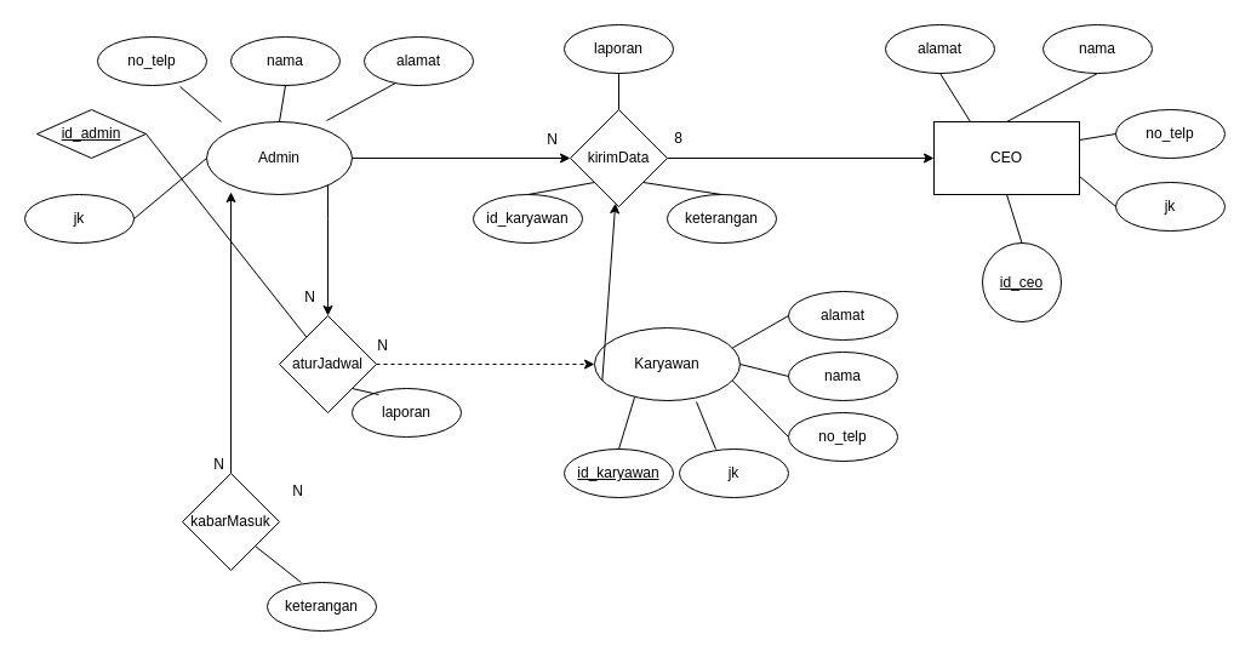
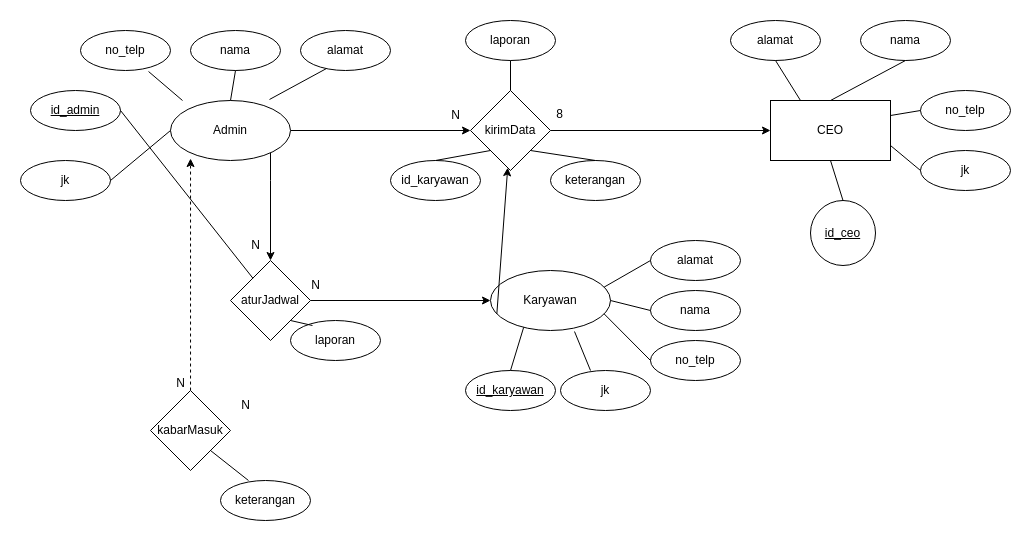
  <mxCell id="0" />
  <mxCell id="1" parent="0" />
  <mxCell id="2" style="edgeStyle=orthogonalEdgeStyle;rounded=0;orthogonalLoop=1;jettySize=auto;html=1;entryX=0.5;entryY=0;entryDx=0;entryDy=0;" edge="1" parent="1" source="4" target="15"><mxGeometry relative="1" as="geometry"><Array as="points"><mxPoint x="270" y="180" /><mxPoint x="270" y="180" /></Array></mxGeometry></mxCell>
  <mxCell id="3" style="edgeStyle=orthogonalEdgeStyle;rounded=0;orthogonalLoop=1;jettySize=auto;html=1;entryX=0;entryY=0.5;entryDx=0;entryDy=0;" edge="1" parent="1" source="4" target="24"><mxGeometry relative="1" as="geometry" /></mxCell>
  <mxCell id="4" value="Admin" style="ellipse;whiteSpace=wrap;html=1;" vertex="1" parent="1"><mxGeometry x="170" y="100" width="120" height="60" as="geometry" /></mxCell>
  <mxCell id="5" value="Karyawan" style="ellipse;whiteSpace=wrap;html=1;" vertex="1" parent="1"><mxGeometry x="490" y="270" width="120" height="60" as="geometry" /></mxCell>
  <mxCell id="6" value="CEO" style="rounded=0;whiteSpace=wrap;html=1;" vertex="1" parent="1"><mxGeometry x="770" y="100" width="120" height="60" as="geometry" /></mxCell>
  <mxCell id="7" value="jk" style="ellipse;whiteSpace=wrap;html=1;" vertex="1" parent="1"><mxGeometry x="20" y="160" width="90" height="40" as="geometry" /></mxCell>
- <mxCell id="8" value="&lt;u&gt;id_admin&lt;/u&gt;" style="rhombus;whiteSpace=wrap;html=1;" vertex="1" parent="1"><mxGeometry x="30" y="90" width="90" height="40" as="geometry" /></mxCell>
+ <mxCell id="8" value="&lt;u&gt;id_admin&lt;/u&gt;" style="ellipse;whiteSpace=wrap;html=1;" vertex="1" parent="1"><mxGeometry x="30" y="90" width="90" height="40" as="geometry" /></mxCell>
  <mxCell id="9" value="no_telp" style="ellipse;whiteSpace=wrap;html=1;" vertex="1" parent="1"><mxGeometry x="80" y="30" width="90" height="40" as="geometry" /></mxCell>
  <mxCell id="10" value="nama" style="ellipse;whiteSpace=wrap;html=1;" vertex="1" parent="1"><mxGeometry x="190" y="30" width="90" height="40" as="geometry" /></mxCell>
  <mxCell id="11" value="alamat" style="ellipse;whiteSpace=wrap;html=1;" vertex="1" parent="1"><mxGeometry x="300" y="30" width="90" height="40" as="geometry" /></mxCell>
- <mxCell id="12" style="edgeStyle=orthogonalEdgeStyle;rounded=0;orthogonalLoop=1;jettySize=auto;html=1;entryX=0.167;entryY=0.967;entryDx=0;entryDy=0;entryPerimeter=0;" edge="1" parent="1" source="13" target="4"><mxGeometry relative="1" as="geometry" /></mxCell>
+ <mxCell id="12" style="edgeStyle=orthogonalEdgeStyle;rounded=0;orthogonalLoop=1;jettySize=auto;html=1;entryX=0.167;entryY=0.967;entryDx=0;entryDy=0;entryPerimeter=0;dashed=1;" edge="1" parent="1" source="13" target="4"><mxGeometry relative="1" as="geometry" /></mxCell>
  <mxCell id="13" value="kabarMasuk" style="rhombus;whiteSpace=wrap;html=1;" vertex="1" parent="1"><mxGeometry x="150" y="390" width="80" height="80" as="geometry" /></mxCell>
- <mxCell id="14" style="edgeStyle=orthogonalEdgeStyle;rounded=0;orthogonalLoop=1;jettySize=auto;html=1;entryX=0;entryY=0.5;entryDx=0;entryDy=0;dashed=1;" edge="1" parent="1" source="15" target="5"><mxGeometry relative="1" as="geometry" /></mxCell>
+ <mxCell id="14" style="edgeStyle=orthogonalEdgeStyle;rounded=0;orthogonalLoop=1;jettySize=auto;html=1;entryX=0;entryY=0.5;entryDx=0;entryDy=0;" edge="1" parent="1" source="15" target="5"><mxGeometry relative="1" as="geometry" /></mxCell>
  <mxCell id="15" value="aturJadwal" style="rhombus;whiteSpace=wrap;html=1;" vertex="1" parent="1"><mxGeometry x="230" y="260" width="80" height="80" as="geometry" /></mxCell>
  <mxCell id="16" value="keterangan" style="ellipse;whiteSpace=wrap;html=1;" vertex="1" parent="1"><mxGeometry x="220" y="480" width="90" height="40" as="geometry" /></mxCell>
  <mxCell id="17" value="&lt;u&gt;id_karyawan&lt;/u&gt;" style="ellipse;whiteSpace=wrap;html=1;" vertex="1" parent="1"><mxGeometry x="465" y="370" width="90" height="40" as="geometry" /></mxCell>
  <mxCell id="18" value="laporan" style="ellipse;whiteSpace=wrap;html=1;" vertex="1" parent="1"><mxGeometry x="290" y="320" width="90" height="40" as="geometry" /></mxCell>
  <mxCell id="19" value="jk" style="ellipse;whiteSpace=wrap;html=1;" vertex="1" parent="1"><mxGeometry x="560" y="370" width="90" height="40" as="geometry" /></mxCell>
  <mxCell id="20" value="no_telp" style="ellipse;whiteSpace=wrap;html=1;" vertex="1" parent="1"><mxGeometry x="650" y="340" width="90" height="40" as="geometry" /></mxCell>
  <mxCell id="21" value="nama" style="ellipse;whiteSpace=wrap;html=1;" vertex="1" parent="1"><mxGeometry x="650" y="290" width="90" height="40" as="geometry" /></mxCell>
  <mxCell id="22" value="alamat" style="ellipse;whiteSpace=wrap;html=1;" vertex="1" parent="1"><mxGeometry x="650" y="240" width="90" height="40" as="geometry" /></mxCell>
  <mxCell id="23" style="edgeStyle=orthogonalEdgeStyle;rounded=0;orthogonalLoop=1;jettySize=auto;html=1;entryX=0;entryY=0.5;entryDx=0;entryDy=0;" edge="1" parent="1" source="24" target="6"><mxGeometry relative="1" as="geometry" /></mxCell>
  <mxCell id="24" value="kirimData" style="rhombus;whiteSpace=wrap;html=1;" vertex="1" parent="1"><mxGeometry x="470" y="90" width="80" height="80" as="geometry" /></mxCell>
  <mxCell id="25" value="id_karyawan" style="ellipse;whiteSpace=wrap;html=1;" vertex="1" parent="1"><mxGeometry x="390" y="160" width="90" height="40" as="geometry" /></mxCell>
  <mxCell id="26" value="laporan" style="ellipse;whiteSpace=wrap;html=1;" vertex="1" parent="1"><mxGeometry x="465" y="20" width="90" height="40" as="geometry" /></mxCell>
  <mxCell id="27" value="keterangan" style="ellipse;whiteSpace=wrap;html=1;" vertex="1" parent="1"><mxGeometry x="550" y="160" width="90" height="40" as="geometry" /></mxCell>
  <mxCell id="28" value="&lt;u&gt;id_ceo&lt;/u&gt;" style="ellipse;whiteSpace=wrap;html=1;" vertex="1" parent="1"><mxGeometry x="810" y="200" width="65" height="65" as="geometry" /></mxCell>
  <mxCell id="29" value="jk" style="ellipse;whiteSpace=wrap;html=1;" vertex="1" parent="1"><mxGeometry x="920" y="150" width="90" height="40" as="geometry" /></mxCell>
  <mxCell id="30" value="no_telp" style="ellipse;whiteSpace=wrap;html=1;" vertex="1" parent="1"><mxGeometry x="920" y="90" width="90" height="40" as="geometry" /></mxCell>
  <mxCell id="31" value="nama" style="ellipse;whiteSpace=wrap;html=1;" vertex="1" parent="1"><mxGeometry x="860" y="20" width="90" height="40" as="geometry" /></mxCell>
  <mxCell id="32" value="alamat" style="ellipse;whiteSpace=wrap;html=1;" vertex="1" parent="1"><mxGeometry x="730" y="20" width="90" height="40" as="geometry" /></mxCell>
  <mxCell id="33" value="" style="endArrow=none;html=1;rounded=0;exitX=1;exitY=0.5;exitDx=0;exitDy=0;entryX=0;entryY=0.5;entryDx=0;entryDy=0;" edge="1" parent="1" source="7" target="4"><mxGeometry width="50" height="50" relative="1" as="geometry"><mxPoint x="120" y="260" as="sourcePoint" /><mxPoint x="170" y="210" as="targetPoint" /></mxGeometry></mxCell>
  <mxCell id="34" value="" style="endArrow=none;html=1;rounded=0;exitX=1;exitY=0.5;exitDx=0;exitDy=0;" edge="1" parent="1" source="8" target="15"><mxGeometry width="50" height="50" relative="1" as="geometry"><mxPoint x="110" y="140" as="sourcePoint" /><mxPoint x="170" y="90" as="targetPoint" /></mxGeometry></mxCell>
  <mxCell id="35" value="" style="endArrow=none;html=1;rounded=0;exitX=0.756;exitY=1.025;exitDx=0;exitDy=0;exitPerimeter=0;entryX=0.1;entryY=0;entryDx=0;entryDy=0;entryPerimeter=0;" edge="1" parent="1" source="9" target="4"><mxGeometry width="50" height="50" relative="1" as="geometry"><mxPoint x="120" y="190" as="sourcePoint" /><mxPoint x="180" y="80" as="targetPoint" /></mxGeometry></mxCell>
  <mxCell id="36" value="" style="endArrow=none;html=1;rounded=0;exitX=0.5;exitY=1;exitDx=0;exitDy=0;entryX=0.5;entryY=0;entryDx=0;entryDy=0;" edge="1" parent="1" source="10" target="4"><mxGeometry width="50" height="50" relative="1" as="geometry"><mxPoint x="130" y="200" as="sourcePoint" /><mxPoint x="190" y="150" as="targetPoint" /></mxGeometry></mxCell>
  <mxCell id="37" value="" style="endArrow=none;html=1;rounded=0;exitX=0.825;exitY=-0.017;exitDx=0;exitDy=0;entryX=0.289;entryY=0.95;entryDx=0;entryDy=0;exitPerimeter=0;entryPerimeter=0;" edge="1" parent="1" source="4" target="11"><mxGeometry width="50" height="50" relative="1" as="geometry"><mxPoint x="140" y="210" as="sourcePoint" /><mxPoint x="200" y="160" as="targetPoint" /></mxGeometry></mxCell>
  <mxCell id="38" value="" style="endArrow=none;html=1;rounded=0;exitX=1;exitY=1;exitDx=0;exitDy=0;entryX=0.311;entryY=0;entryDx=0;entryDy=0;entryPerimeter=0;" edge="1" parent="1" source="13" target="16"><mxGeometry width="50" height="50" relative="1" as="geometry"><mxPoint x="210" y="440" as="sourcePoint" /><mxPoint x="270" y="390" as="targetPoint" /></mxGeometry></mxCell>
  <mxCell id="39" value="" style="endArrow=none;html=1;rounded=0;exitX=1;exitY=1;exitDx=0;exitDy=0;entryX=0.244;entryY=0.125;entryDx=0;entryDy=0;entryPerimeter=0;" edge="1" parent="1" source="15" target="18"><mxGeometry width="50" height="50" relative="1" as="geometry"><mxPoint x="280" y="460" as="sourcePoint" /><mxPoint x="340" y="410" as="targetPoint" /></mxGeometry></mxCell>
  <mxCell id="40" value="" style="endArrow=none;html=1;rounded=0;exitX=0.5;exitY=0;exitDx=0;exitDy=0;entryX=0.25;entryY=1;entryDx=0;entryDy=0;" edge="1" parent="1" source="17" target="5"><mxGeometry width="50" height="50" relative="1" as="geometry"><mxPoint x="370" y="410" as="sourcePoint" /><mxPoint x="430" y="360" as="targetPoint" /></mxGeometry></mxCell>
  <mxCell id="41" value="" style="endArrow=none;html=1;rounded=0;entryX=0.7;entryY=1.017;entryDx=0;entryDy=0;entryPerimeter=0;" edge="1" parent="1" target="5"><mxGeometry width="50" height="50" relative="1" as="geometry"><mxPoint x="590" y="370" as="sourcePoint" /><mxPoint x="530" y="340" as="targetPoint" /></mxGeometry></mxCell>
  <mxCell id="42" value="" style="endArrow=none;html=1;rounded=0;exitX=0;exitY=0.5;exitDx=0;exitDy=0;entryX=1;entryY=0.75;entryDx=0;entryDy=0;" edge="1" parent="1" source="20" target="5"><mxGeometry width="50" height="50" relative="1" as="geometry"><mxPoint x="515" y="390" as="sourcePoint" /><mxPoint x="540" y="350" as="targetPoint" /></mxGeometry></mxCell>
  <mxCell id="43" value="" style="endArrow=none;html=1;rounded=0;exitX=0;exitY=0.5;exitDx=0;exitDy=0;entryX=1;entryY=0.5;entryDx=0;entryDy=0;" edge="1" parent="1" source="21" target="5"><mxGeometry width="50" height="50" relative="1" as="geometry"><mxPoint x="525" y="400" as="sourcePoint" /><mxPoint x="550" y="360" as="targetPoint" /></mxGeometry></mxCell>
  <mxCell id="44" value="" style="endArrow=none;html=1;rounded=0;exitX=0;exitY=0.5;exitDx=0;exitDy=0;entryX=1;entryY=0.25;entryDx=0;entryDy=0;" edge="1" parent="1" source="22" target="5"><mxGeometry width="50" height="50" relative="1" as="geometry"><mxPoint x="535" y="410" as="sourcePoint" /><mxPoint x="560" y="370" as="targetPoint" /></mxGeometry></mxCell>
  <mxCell id="45" value="" style="endArrow=none;html=1;rounded=0;exitX=0.5;exitY=0;exitDx=0;exitDy=0;entryX=0;entryY=1;entryDx=0;entryDy=0;" edge="1" parent="1" source="25" target="24"><mxGeometry width="50" height="50" relative="1" as="geometry"><mxPoint x="545" y="420" as="sourcePoint" /><mxPoint x="570" y="380" as="targetPoint" /></mxGeometry></mxCell>
  <mxCell id="46" value="" style="endArrow=none;html=1;rounded=0;exitX=0.5;exitY=0;exitDx=0;exitDy=0;entryX=1;entryY=1;entryDx=0;entryDy=0;" edge="1" parent="1" source="27" target="24"><mxGeometry width="50" height="50" relative="1" as="geometry"><mxPoint x="445" y="170" as="sourcePoint" /><mxPoint x="500" y="160" as="targetPoint" /></mxGeometry></mxCell>
  <mxCell id="47" value="" style="endArrow=none;html=1;rounded=0;exitX=0.5;exitY=0;exitDx=0;exitDy=0;entryX=0.5;entryY=1;entryDx=0;entryDy=0;" edge="1" parent="1" source="24" target="26"><mxGeometry width="50" height="50" relative="1" as="geometry"><mxPoint x="455" y="180" as="sourcePoint" /><mxPoint x="510" y="170" as="targetPoint" /></mxGeometry></mxCell>
  <mxCell id="48" value="" style="endArrow=none;html=1;rounded=0;exitX=0.25;exitY=0;exitDx=0;exitDy=0;entryX=0.5;entryY=1;entryDx=0;entryDy=0;" edge="1" parent="1" source="6" target="32"><mxGeometry width="50" height="50" relative="1" as="geometry"><mxPoint x="730" y="105" as="sourcePoint" /><mxPoint x="690" y="60" as="targetPoint" /></mxGeometry></mxCell>
  <mxCell id="49" value="" style="endArrow=none;html=1;rounded=0;exitX=0.5;exitY=0;exitDx=0;exitDy=0;entryX=0.5;entryY=1;entryDx=0;entryDy=0;" edge="1" parent="1" source="6" target="31"><mxGeometry width="50" height="50" relative="1" as="geometry"><mxPoint x="810" y="110" as="sourcePoint" /><mxPoint x="785" y="70" as="targetPoint" /></mxGeometry></mxCell>
  <mxCell id="50" value="" style="endArrow=none;html=1;rounded=0;exitX=1;exitY=0.25;exitDx=0;exitDy=0;entryX=0;entryY=0.5;entryDx=0;entryDy=0;" edge="1" parent="1" source="6" target="30"><mxGeometry width="50" height="50" relative="1" as="geometry"><mxPoint x="820" y="120" as="sourcePoint" /><mxPoint x="795" y="80" as="targetPoint" /></mxGeometry></mxCell>
  <mxCell id="51" value="" style="endArrow=none;html=1;rounded=0;exitX=1;exitY=0.75;exitDx=0;exitDy=0;entryX=0;entryY=0.5;entryDx=0;entryDy=0;" edge="1" parent="1" source="6" target="29"><mxGeometry width="50" height="50" relative="1" as="geometry"><mxPoint x="830" y="130" as="sourcePoint" /><mxPoint x="805" y="90" as="targetPoint" /></mxGeometry></mxCell>
  <mxCell id="52" value="" style="endArrow=none;html=1;rounded=0;exitX=0.5;exitY=0;exitDx=0;exitDy=0;entryX=0.5;entryY=1;entryDx=0;entryDy=0;" edge="1" parent="1" source="28" target="6"><mxGeometry width="50" height="50" relative="1" as="geometry"><mxPoint x="840" y="140" as="sourcePoint" /><mxPoint x="830" y="170" as="targetPoint" /></mxGeometry></mxCell>
  <mxCell id="53" value="N" style="text;html=1;align=center;verticalAlign=middle;resizable=0;points=[];autosize=1;strokeColor=none;fillColor=none;" vertex="1" parent="1"><mxGeometry x="165" y="368" width="30" height="30" as="geometry" /></mxCell>
  <mxCell id="54" value="" style="endArrow=classic;html=1;rounded=0;exitX=0;exitY=0.75;exitDx=0;exitDy=0;" edge="1" parent="1" source="5" target="24"><mxGeometry width="50" height="50" relative="1" as="geometry"><mxPoint x="370" y="460" as="sourcePoint" /><mxPoint x="420" y="410" as="targetPoint" /></mxGeometry></mxCell>
  <mxCell id="55" value="N" style="text;html=1;align=center;verticalAlign=middle;resizable=0;points=[];autosize=1;strokeColor=none;fillColor=none;" vertex="1" parent="1"><mxGeometry x="230" y="390" width="30" height="30" as="geometry" /></mxCell>
  <mxCell id="56" value="N" style="text;html=1;align=center;verticalAlign=middle;resizable=0;points=[];autosize=1;strokeColor=none;fillColor=none;" vertex="1" parent="1"><mxGeometry x="300" y="270" width="30" height="30" as="geometry" /></mxCell>
  <mxCell id="57" value="N" style="text;html=1;align=center;verticalAlign=middle;resizable=0;points=[];autosize=1;strokeColor=none;fillColor=none;" vertex="1" parent="1"><mxGeometry x="240" y="230" width="30" height="30" as="geometry" /></mxCell>
  <mxCell id="58" value="N" style="text;html=1;align=center;verticalAlign=middle;resizable=0;points=[];autosize=1;strokeColor=none;fillColor=none;" vertex="1" parent="1"><mxGeometry x="440" y="100" width="30" height="30" as="geometry" /></mxCell>
  <mxCell id="59" value="8" style="text;html=1;align=center;verticalAlign=middle;resizable=0;points=[];autosize=1;strokeColor=none;fillColor=none;" vertex="1" parent="1"><mxGeometry x="544" y="99" width="30" height="30" as="geometry" /></mxCell>
